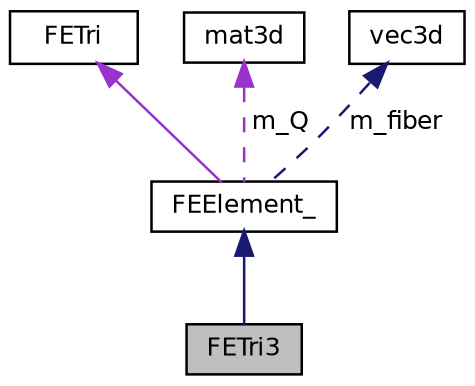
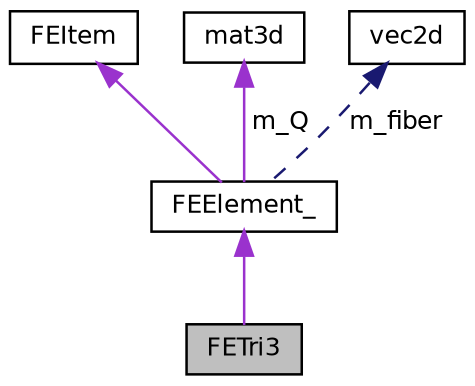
  digraph {
    node [color=black fillcolor=white fontname=Helvetica fontsize=10 shape=record style=filled]
    edge [color=midnightblue dir=back fontname=Helvetica fontsize=10 labelfontname=Helvetica labelfontsize=10 style=solid]
    n1 [fillcolor=grey75 fontcolor=black height=0.2 label=FETri3 width=0.4]
    n2 [height=0.2 label=FEElement_ width=0.4]
-   n3 [height=0.2 label=FETri width=0.4]
+   n3 [height=0.2 label=FEItem width=0.4]
    n4 [height=0.2 label=mat3d width=0.4]
-   n5 [height=0.2 label=vec3d width=0.4]
-   n2 -> n1
+   n5 [height=0.2 label=vec2d width=0.4]
+   n2 -> n1 [color=darkorchid3]
    n3 -> n2 [color=darkorchid3]
-   n4 -> n2 [color=darkorchid3 label=" m_Q" style=dashed]
+   n4 -> n2 [color=darkorchid3 label=" m_Q"]
    n5 -> n2 [label=" m_fiber" style=dashed]
  }
